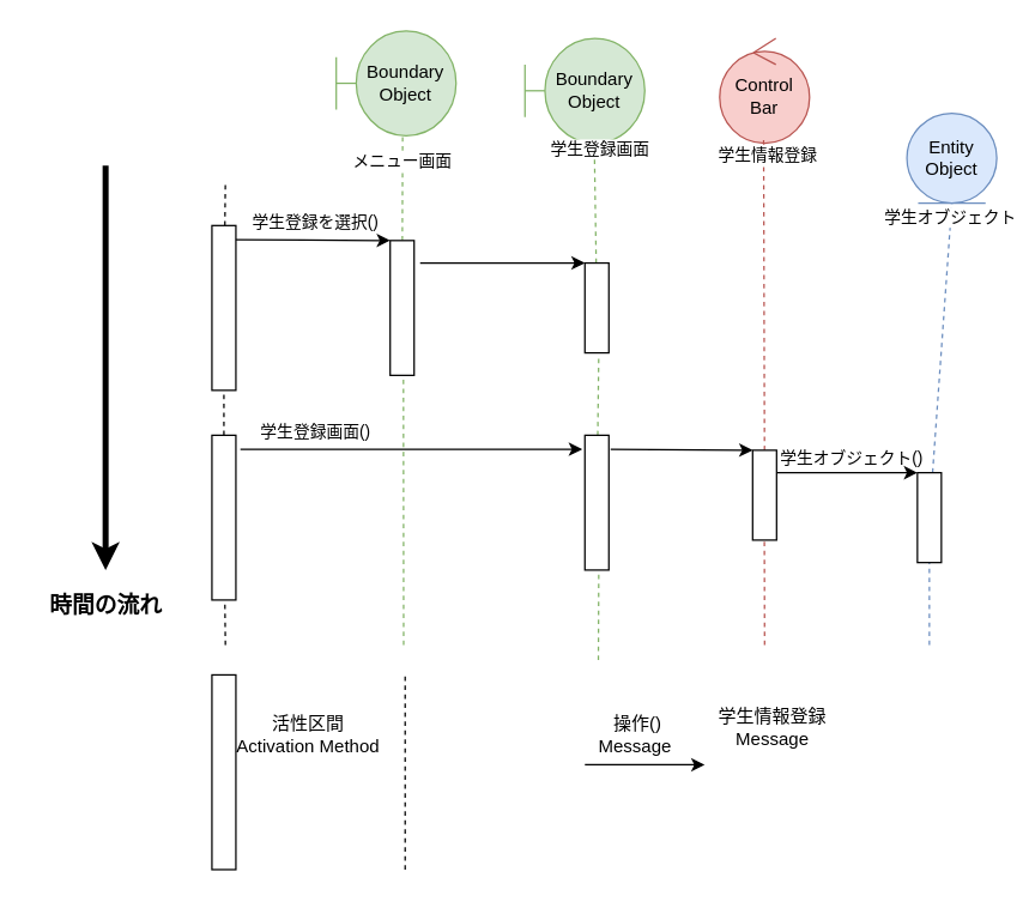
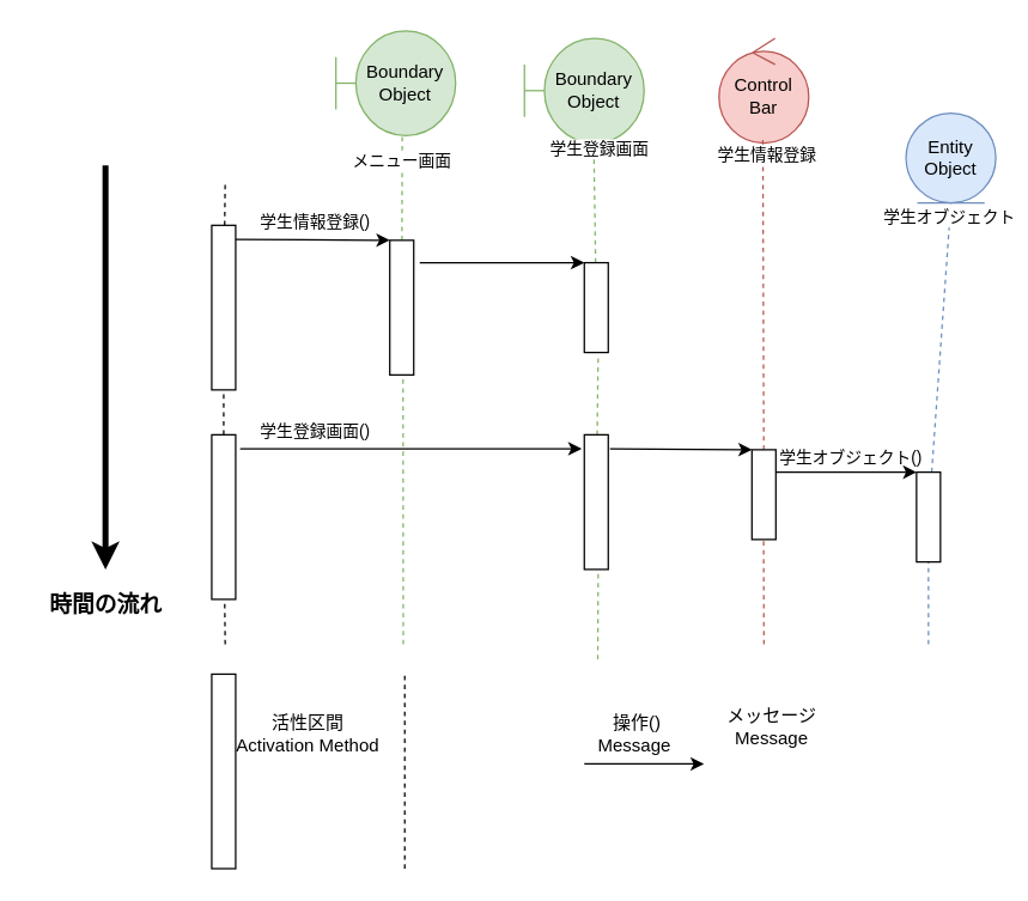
  <mxCell id="0" />
  <mxCell id="1" parent="0" />
  <mxCell id="2" value="" style="endArrow=none;dashed=1;html=1;rounded=0;" edge="1" parent="1" source="4"><mxGeometry width="50" height="50" relative="1" as="geometry"><mxPoint x="150" y="450" as="sourcePoint" /><mxPoint x="150" y="120" as="targetPoint" /></mxGeometry></mxCell>
  <mxCell id="3" value="" style="endArrow=none;dashed=1;html=1;rounded=0;" edge="1" parent="1" source="33" target="4"><mxGeometry width="50" height="50" relative="1" as="geometry"><mxPoint x="150" y="430" as="sourcePoint" /><mxPoint x="150" y="120" as="targetPoint" /></mxGeometry></mxCell>
  <mxCell id="4" value="" style="whiteSpace=wrap;html=1;" vertex="1" parent="1"><mxGeometry x="141" y="150" width="16" height="110" as="geometry" /></mxCell>
  <mxCell id="5" value="Boundary Object" style="shape=umlBoundary;whiteSpace=wrap;html=1;fillColor=#d5e8d4;strokeColor=#82b366;" vertex="1" parent="1"><mxGeometry x="224" y="20" width="80" height="70" as="geometry" /></mxCell>
  <mxCell id="6" value="Boundary Object" style="shape=umlBoundary;whiteSpace=wrap;html=1;fillColor=#d5e8d4;strokeColor=#82b366;" vertex="1" parent="1"><mxGeometry x="350" y="25" width="80" height="70" as="geometry" /></mxCell>
  <mxCell id="7" value="Control Bar" style="ellipse;shape=umlControl;whiteSpace=wrap;html=1;fillColor=#f8cecc;strokeColor=#b85450;" vertex="1" parent="1"><mxGeometry x="480" y="25" width="60" height="70" as="geometry" /></mxCell>
  <mxCell id="8" value="Entity Object" style="ellipse;shape=umlEntity;whiteSpace=wrap;html=1;fillColor=#dae8fc;strokeColor=#6c8ebf;" vertex="1" parent="1"><mxGeometry x="605" y="75" width="60" height="60" as="geometry" /></mxCell>
  <mxCell id="9" value="" style="endArrow=none;dashed=1;html=1;rounded=0;fillColor=#d5e8d4;strokeColor=#82b366;entryX=0.554;entryY=1.014;entryDx=0;entryDy=0;entryPerimeter=0;" edge="1" parent="1" source="18" target="5"><mxGeometry width="50" height="50" relative="1" as="geometry"><mxPoint x="268" y="390" as="sourcePoint" /><mxPoint x="303.995" y="130" as="targetPoint" /></mxGeometry></mxCell>
  <mxCell id="10" value="メニュー画面" style="edgeLabel;html=1;align=center;verticalAlign=middle;resizable=0;points=[];" vertex="1" connectable="0" parent="9"><mxGeometry x="0.534" y="1" relative="1" as="geometry"><mxPoint as="offset" /></mxGeometry></mxCell>
  <mxCell id="11" value="" style="endArrow=none;dashed=1;html=1;rounded=0;entryX=0.579;entryY=1.019;entryDx=0;entryDy=0;entryPerimeter=0;fillColor=#d5e8d4;strokeColor=#82b366;" edge="1" parent="1" source="30" target="6"><mxGeometry width="50" height="50" relative="1" as="geometry"><mxPoint x="396" y="390" as="sourcePoint" /><mxPoint x="330" y="230" as="targetPoint" /></mxGeometry></mxCell>
  <mxCell id="12" value="学生登録画面" style="edgeLabel;html=1;align=center;verticalAlign=middle;resizable=0;points=[];" vertex="1" connectable="0" parent="11"><mxGeometry x="0.92" y="-3" relative="1" as="geometry"><mxPoint as="offset" /></mxGeometry></mxCell>
  <mxCell id="13" value="" style="endArrow=none;dashed=1;html=1;rounded=0;entryX=0.489;entryY=0.929;entryDx=0;entryDy=0;entryPerimeter=0;fillColor=#f8cecc;strokeColor=#b85450;" edge="1" parent="1" source="39" target="7"><mxGeometry width="50" height="50" relative="1" as="geometry"><mxPoint x="509" y="390" as="sourcePoint" /><mxPoint x="509.36" y="96.33" as="targetPoint" /></mxGeometry></mxCell>
  <mxCell id="14" value="学生情報登録" style="edgeLabel;html=1;align=center;verticalAlign=middle;resizable=0;points=[];" vertex="1" connectable="0" parent="13"><mxGeometry x="0.873" y="-2" relative="1" as="geometry"><mxPoint as="offset" /></mxGeometry></mxCell>
  <mxCell id="15" value="" style="endArrow=none;dashed=1;html=1;rounded=0;entryX=0.5;entryY=1;entryDx=0;entryDy=0;fillColor=#dae8fc;strokeColor=#6c8ebf;" edge="1" parent="1" source="42" target="8"><mxGeometry width="50" height="50" relative="1" as="geometry"><mxPoint x="620" y="390" as="sourcePoint" /><mxPoint x="330" y="230" as="targetPoint" /></mxGeometry></mxCell>
  <mxCell id="16" value="学生オブジェクト" style="edgeLabel;html=1;align=center;verticalAlign=middle;resizable=0;points=[];" vertex="1" connectable="0" parent="15"><mxGeometry x="0.9" y="1" relative="1" as="geometry"><mxPoint as="offset" /></mxGeometry></mxCell>
  <mxCell id="17" value="" style="endArrow=none;dashed=1;html=1;rounded=0;fillColor=#d5e8d4;strokeColor=#82b366;entryX=0.554;entryY=1.014;entryDx=0;entryDy=0;entryPerimeter=0;" edge="1" parent="1" target="18"><mxGeometry width="50" height="50" relative="1" as="geometry"><mxPoint x="269" y="430" as="sourcePoint" /><mxPoint x="268" y="91" as="targetPoint" /></mxGeometry></mxCell>
  <mxCell id="18" value="" style="whiteSpace=wrap;html=1;" vertex="1" parent="1"><mxGeometry x="260" y="160" width="16" height="90" as="geometry" /></mxCell>
  <mxCell id="19" value="" style="endArrow=classic;html=1;rounded=0;exitX=1;exitY=0.085;exitDx=0;exitDy=0;exitPerimeter=0;entryX=0;entryY=0;entryDx=0;entryDy=0;" edge="1" parent="1" source="4" target="18"><mxGeometry width="50" height="50" relative="1" as="geometry"><mxPoint x="280" y="280" as="sourcePoint" /><mxPoint x="250" y="170" as="targetPoint" /></mxGeometry></mxCell>
  <mxCell id="20" value="" style="endArrow=classic;html=1;rounded=0;strokeWidth=4;" edge="1" parent="1"><mxGeometry width="50" height="50" relative="1" as="geometry"><mxPoint x="70" y="110" as="sourcePoint" /><mxPoint x="70" y="380" as="targetPoint" /></mxGeometry></mxCell>
  <mxCell id="21" value="&lt;font style=&quot;font-size: 15px;&quot;&gt;&lt;b&gt;時間の流れ&lt;/b&gt;&lt;/font&gt;" style="text;html=1;align=center;verticalAlign=middle;resizable=0;points=[];autosize=1;strokeColor=none;fillColor=none;" vertex="1" parent="1"><mxGeometry x="20" y="388" width="100" height="30" as="geometry" /></mxCell>
- <mxCell id="22" value="&lt;font style=&quot;font-size: 11px;&quot;&gt;学生登録を選択()&lt;/font&gt;" style="text;html=1;align=center;verticalAlign=middle;resizable=0;points=[];autosize=1;strokeColor=none;fillColor=none;" vertex="1" parent="1"><mxGeometry x="155" y="133" width="110" height="30" as="geometry" /></mxCell>
+ <mxCell id="22" value="&lt;font style=&quot;font-size: 11px;&quot;&gt;学生情報登録()&lt;/font&gt;" style="text;html=1;align=center;verticalAlign=middle;resizable=0;points=[];autosize=1;strokeColor=none;fillColor=none;" vertex="1" parent="1"><mxGeometry x="155" y="133" width="110" height="30" as="geometry" /></mxCell>
  <mxCell id="23" value="" style="whiteSpace=wrap;html=1;" vertex="1" parent="1"><mxGeometry x="141" y="450" width="16" height="130" as="geometry" /></mxCell>
  <mxCell id="24" value="活性区間&lt;div&gt;Activation Method&lt;/div&gt;" style="text;html=1;align=center;verticalAlign=middle;resizable=0;points=[];autosize=1;strokeColor=none;fillColor=none;" vertex="1" parent="1"><mxGeometry x="155" y="470" width="100" height="40" as="geometry" /></mxCell>
  <mxCell id="25" value="" style="endArrow=none;dashed=1;html=1;rounded=0;" edge="1" parent="1"><mxGeometry width="50" height="50" relative="1" as="geometry"><mxPoint x="270" y="580" as="sourcePoint" /><mxPoint x="270" y="450" as="targetPoint" /></mxGeometry></mxCell>
  <mxCell id="26" value="" style="endArrow=classic;html=1;rounded=0;" edge="1" parent="1"><mxGeometry width="50" height="50" relative="1" as="geometry"><mxPoint x="390" y="510" as="sourcePoint" /><mxPoint x="470" y="510" as="targetPoint" /></mxGeometry></mxCell>
  <mxCell id="27" value="操作()&lt;div&gt;Message&amp;nbsp;&lt;/div&gt;" style="text;html=1;align=center;verticalAlign=middle;resizable=0;points=[];autosize=1;strokeColor=none;fillColor=none;" vertex="1" parent="1"><mxGeometry x="390" y="470" width="70" height="40" as="geometry" /></mxCell>
- <mxCell id="28" value="学生情報登録&lt;div&gt;Message&lt;/div&gt;" style="text;html=1;align=center;verticalAlign=middle;resizable=0;points=[];autosize=1;strokeColor=none;fillColor=none;" vertex="1" parent="1"><mxGeometry x="475" y="465" width="80" height="40" as="geometry" /></mxCell>
+ <mxCell id="28" value="メッセージ&lt;div&gt;Message&lt;/div&gt;" style="text;html=1;align=center;verticalAlign=middle;resizable=0;points=[];autosize=1;strokeColor=none;fillColor=none;" vertex="1" parent="1"><mxGeometry x="475" y="465" width="80" height="40" as="geometry" /></mxCell>
  <mxCell id="29" value="" style="endArrow=none;dashed=1;html=1;rounded=0;entryX=0.579;entryY=1.019;entryDx=0;entryDy=0;entryPerimeter=0;fillColor=#d5e8d4;strokeColor=#82b366;" edge="1" parent="1" source="35" target="30"><mxGeometry width="50" height="50" relative="1" as="geometry"><mxPoint x="396" y="390" as="sourcePoint" /><mxPoint x="396" y="96" as="targetPoint" /></mxGeometry></mxCell>
  <mxCell id="30" value="" style="whiteSpace=wrap;html=1;" vertex="1" parent="1"><mxGeometry x="390" y="175" width="16" height="60" as="geometry" /></mxCell>
  <mxCell id="31" value="" style="endArrow=classic;html=1;rounded=0;entryX=0;entryY=0;entryDx=0;entryDy=0;exitX=1.25;exitY=0.167;exitDx=0;exitDy=0;exitPerimeter=0;" edge="1" parent="1" source="18" target="30"><mxGeometry width="50" height="50" relative="1" as="geometry"><mxPoint x="280" y="250" as="sourcePoint" /><mxPoint x="330" y="200" as="targetPoint" /></mxGeometry></mxCell>
  <mxCell id="32" value="" style="endArrow=none;dashed=1;html=1;rounded=0;" edge="1" parent="1" target="33"><mxGeometry width="50" height="50" relative="1" as="geometry"><mxPoint x="150" y="430" as="sourcePoint" /><mxPoint x="149" y="260" as="targetPoint" /></mxGeometry></mxCell>
  <mxCell id="33" value="" style="whiteSpace=wrap;html=1;" vertex="1" parent="1"><mxGeometry x="141" y="290" width="16" height="110" as="geometry" /></mxCell>
  <mxCell id="34" value="" style="endArrow=none;dashed=1;html=1;rounded=0;entryX=0.579;entryY=1.019;entryDx=0;entryDy=0;entryPerimeter=0;fillColor=#d5e8d4;strokeColor=#82b366;" edge="1" parent="1" target="35"><mxGeometry width="50" height="50" relative="1" as="geometry"><mxPoint x="399" y="440" as="sourcePoint" /><mxPoint x="399" y="236" as="targetPoint" /></mxGeometry></mxCell>
  <mxCell id="35" value="" style="whiteSpace=wrap;html=1;" vertex="1" parent="1"><mxGeometry x="390" y="290" width="16" height="90" as="geometry" /></mxCell>
  <mxCell id="36" value="" style="endArrow=classic;html=1;rounded=0;entryX=-0.11;entryY=0.104;entryDx=0;entryDy=0;entryPerimeter=0;exitX=1.188;exitY=0.085;exitDx=0;exitDy=0;exitPerimeter=0;" edge="1" parent="1" source="33" target="35"><mxGeometry width="50" height="50" relative="1" as="geometry"><mxPoint x="280" y="320" as="sourcePoint" /><mxPoint x="330" y="270" as="targetPoint" /></mxGeometry></mxCell>
  <mxCell id="37" value="&lt;font style=&quot;font-size: 11px;&quot;&gt;学生登録画面()&lt;/font&gt;" style="text;html=1;align=center;verticalAlign=middle;resizable=0;points=[];autosize=1;strokeColor=none;fillColor=none;" vertex="1" parent="1"><mxGeometry x="155" y="273" width="110" height="30" as="geometry" /></mxCell>
  <mxCell id="38" value="" style="endArrow=none;dashed=1;html=1;rounded=0;entryX=0.489;entryY=0.929;entryDx=0;entryDy=0;entryPerimeter=0;fillColor=#f8cecc;strokeColor=#b85450;" edge="1" parent="1" target="39"><mxGeometry width="50" height="50" relative="1" as="geometry"><mxPoint x="510" y="430" as="sourcePoint" /><mxPoint x="509" y="90" as="targetPoint" /></mxGeometry></mxCell>
  <mxCell id="39" value="" style="whiteSpace=wrap;html=1;" vertex="1" parent="1"><mxGeometry x="502" y="300" width="16" height="60" as="geometry" /></mxCell>
  <mxCell id="40" value="" style="endArrow=classic;html=1;rounded=0;entryX=0;entryY=0;entryDx=0;entryDy=0;exitX=1.075;exitY=0.104;exitDx=0;exitDy=0;exitPerimeter=0;" edge="1" parent="1" source="35" target="39"><mxGeometry width="50" height="50" relative="1" as="geometry"><mxPoint x="280" y="320" as="sourcePoint" /><mxPoint x="330" y="270" as="targetPoint" /></mxGeometry></mxCell>
  <mxCell id="41" value="" style="endArrow=none;dashed=1;html=1;rounded=0;entryX=0.5;entryY=1;entryDx=0;entryDy=0;fillColor=#dae8fc;strokeColor=#6c8ebf;" edge="1" parent="1" target="42"><mxGeometry width="50" height="50" relative="1" as="geometry"><mxPoint x="620" y="430" as="sourcePoint" /><mxPoint x="620" y="90" as="targetPoint" /></mxGeometry></mxCell>
  <mxCell id="42" value="" style="whiteSpace=wrap;html=1;" vertex="1" parent="1"><mxGeometry x="612" y="315" width="16" height="60" as="geometry" /></mxCell>
  <mxCell id="43" value="" style="endArrow=classic;html=1;rounded=0;entryX=0;entryY=0;entryDx=0;entryDy=0;exitX=1;exitY=0.25;exitDx=0;exitDy=0;" edge="1" parent="1" source="39" target="42"><mxGeometry width="50" height="50" relative="1" as="geometry"><mxPoint x="520" y="315" as="sourcePoint" /><mxPoint x="330" y="270" as="targetPoint" /></mxGeometry></mxCell>
  <mxCell id="44" value="&lt;font style=&quot;font-size: 11px;&quot;&gt;学生オブジェクト()&lt;/font&gt;" style="text;html=1;align=center;verticalAlign=middle;resizable=0;points=[];autosize=1;strokeColor=none;fillColor=none;" vertex="1" parent="1"><mxGeometry x="513" y="290" width="110" height="30" as="geometry" /></mxCell>
